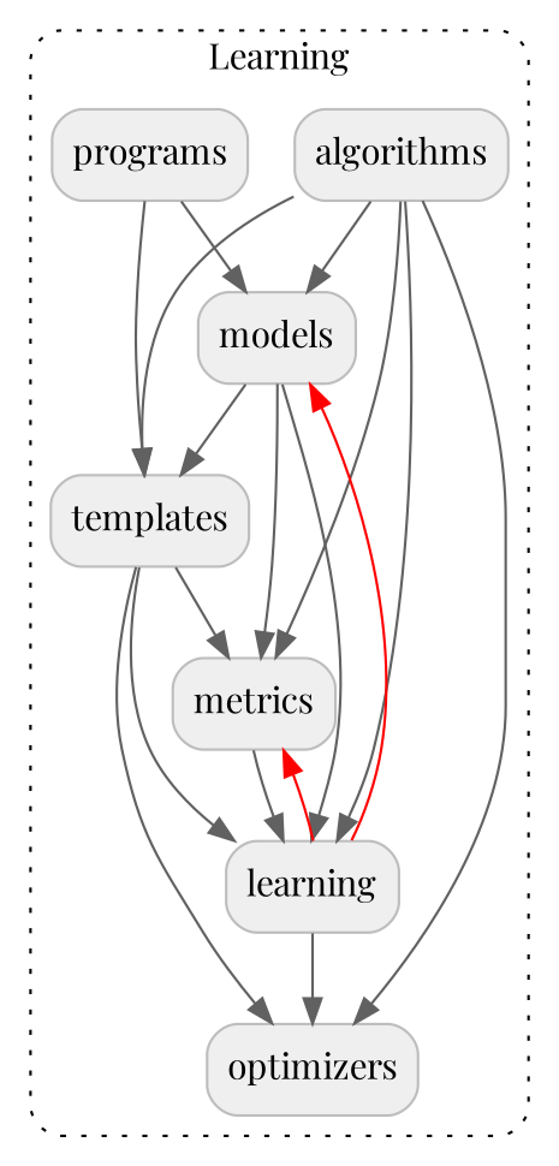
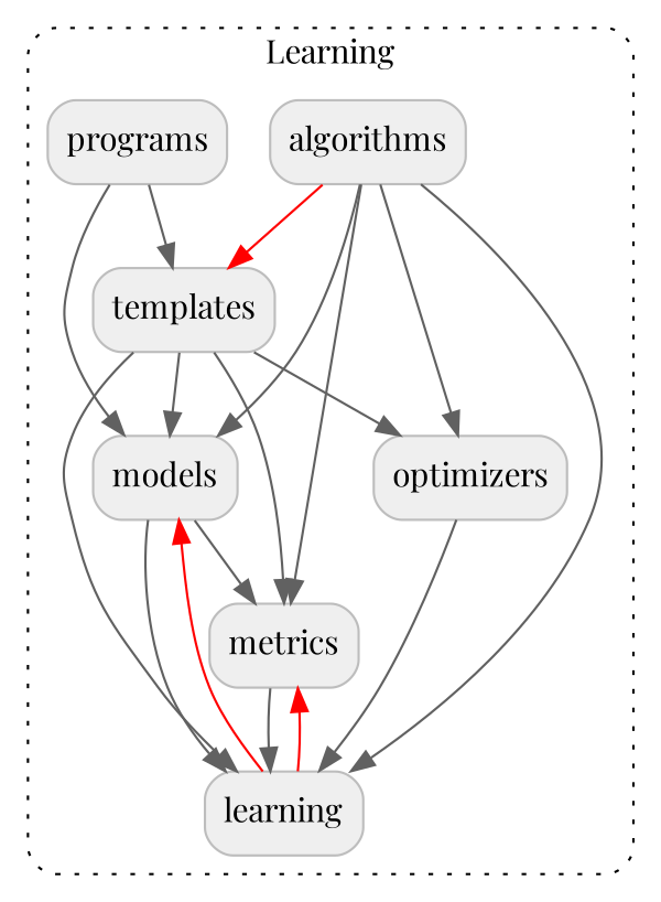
  digraph {
    style="dotted,rounded"
    fontname="Playfair Display"
    node [color="#bdbdbd" fillcolor="#efefef" shape=box style="rounded,filled" fontname="Playfair Display"]
    edge [color="#616161" fontname="Playfair Display"]
    n1 [label=algorithms]
    n2 [label=programs]
    n3 [label=templates]
    n4 [label=optimizers]
    n5 [label=models]
    n6 [label=metrics]
    learning
    subgraph cluster_1 {
      label=Learning
      n1
      n2
      n3
      n4
      n5
      n6
      learning
    }
-   n1 -> n3
+   n1 -> n3 [color="#ff0000"]
    n1 -> n4
    n1 -> n5
    n1 -> n6
    n1 -> learning
    n2 -> n3
    n2 -> n5
    n3 -> n4
-   n5 -> n3
+   n3 -> n5
    n3 -> n6
    n3 -> learning
-   learning -> n4
+   n4 -> learning
    n5 -> n6
    n5 -> learning
    n5 -> learning [color="#ff0000" dir=back]
    n6 -> learning
    n6 -> learning [color="#ff0000" dir=back]
  }
